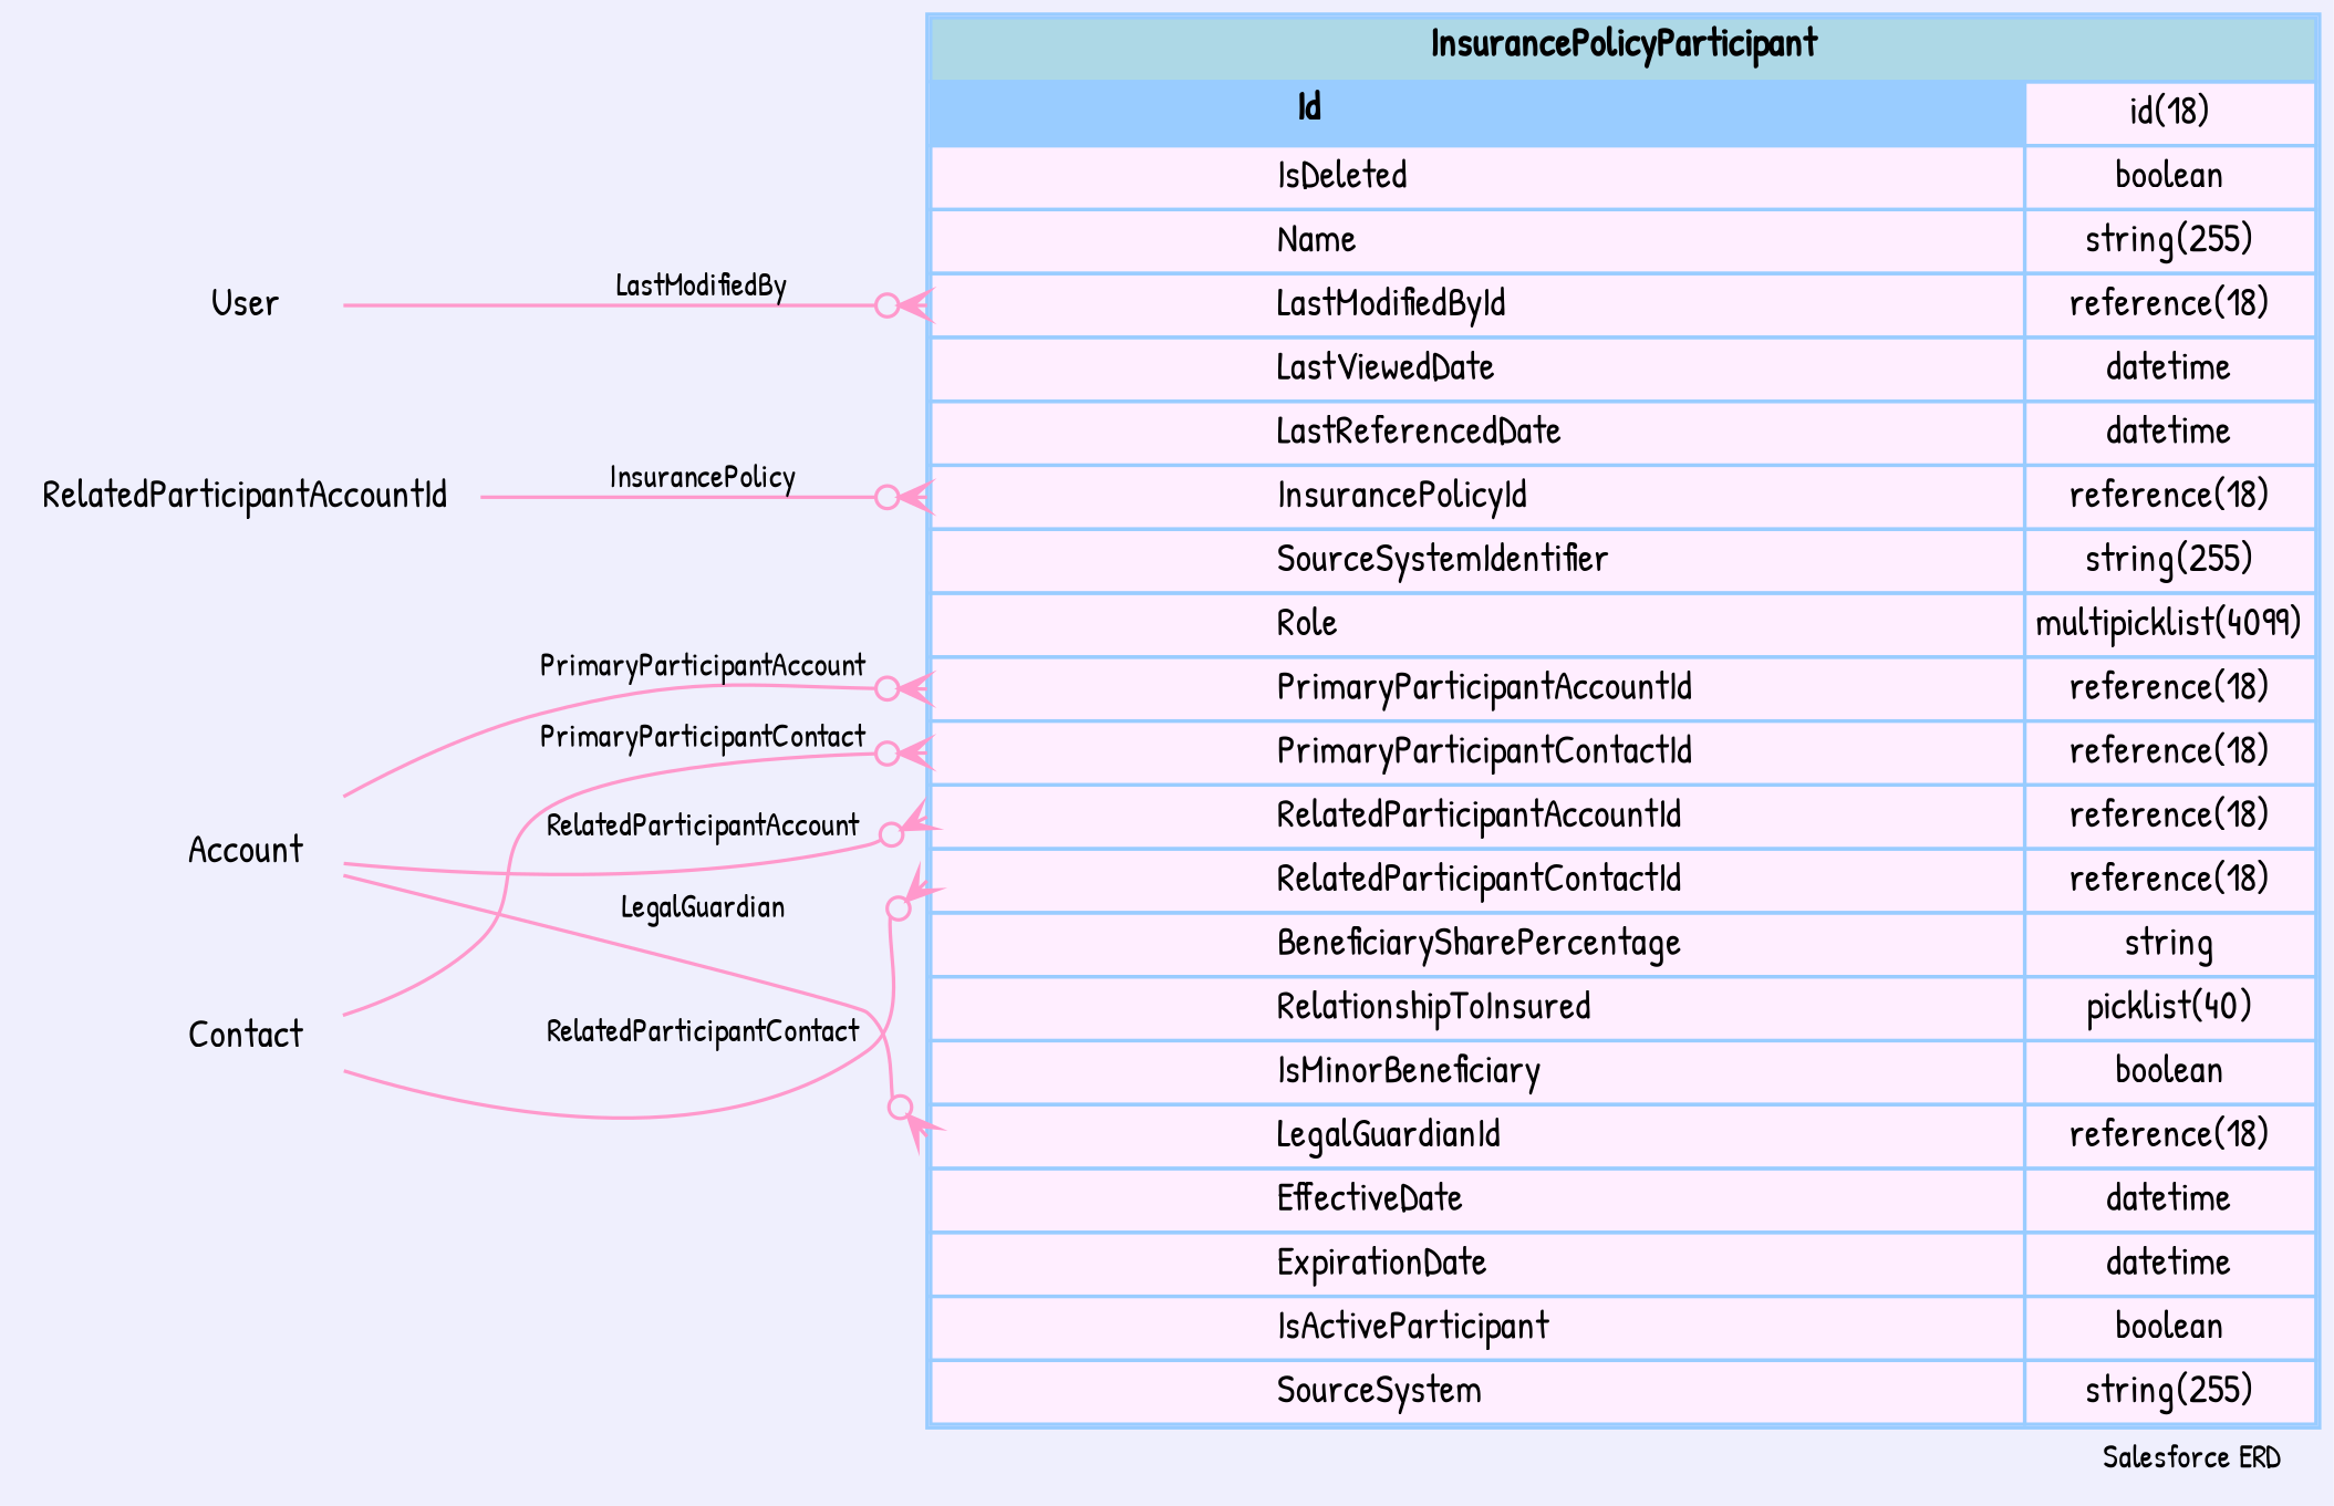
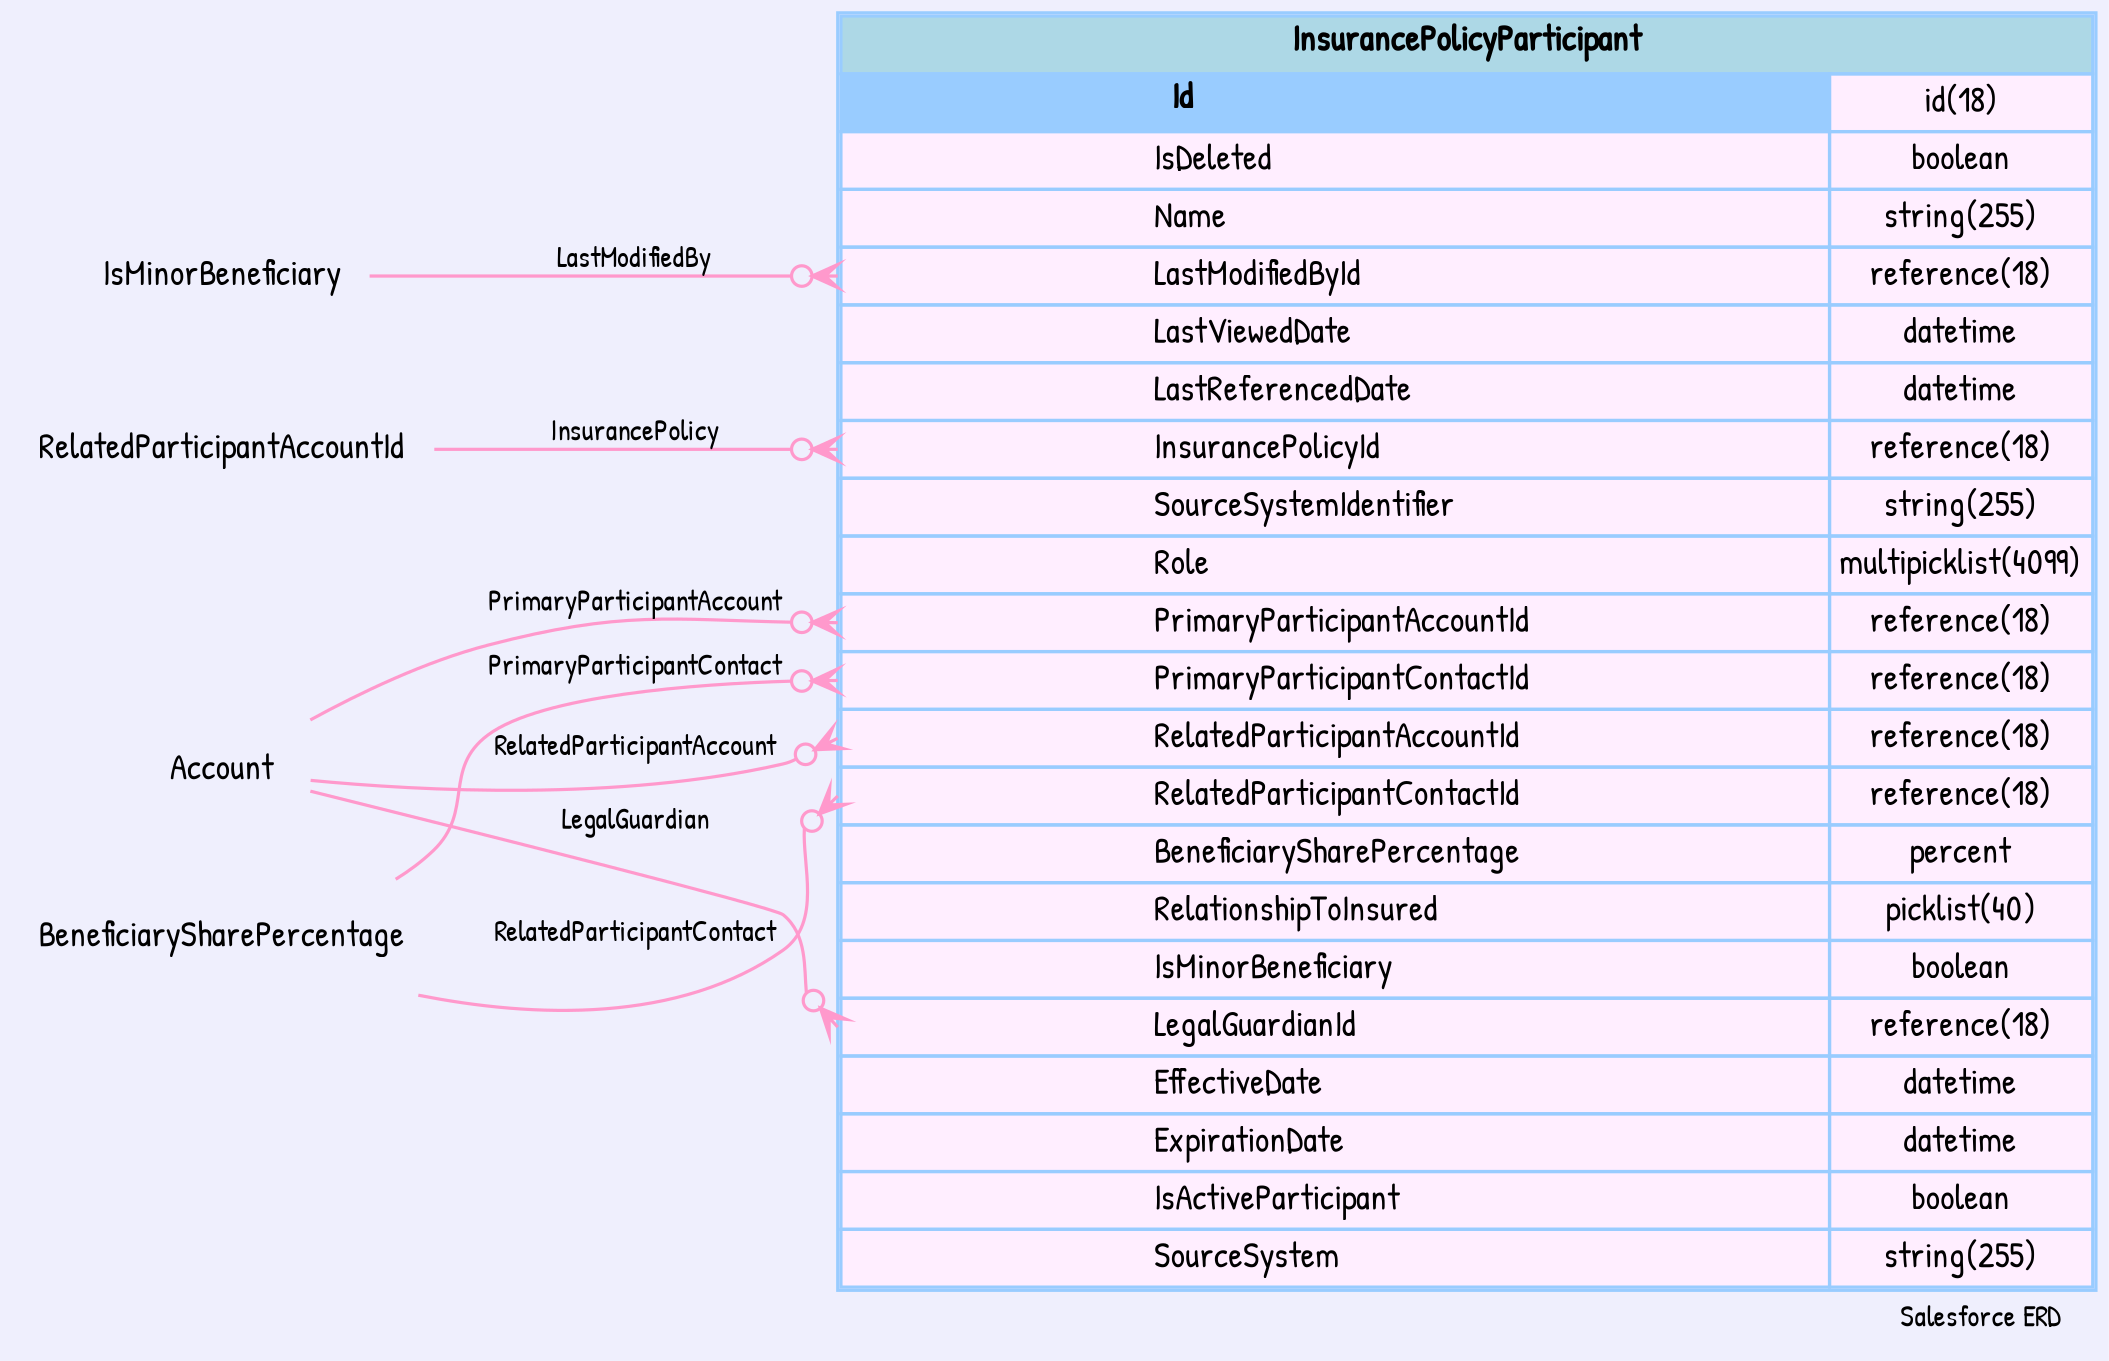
  digraph {
    bgcolor="#efeffd"
    fontname="Patrick Hand"
    fontsize=9
    label="Salesforce ERD "
    labeljust=r
    nodesep=0.18
    rankdir=RL
    ranksep=0.46
    node [color="#99ccff" fontname="Patrick Hand" fontsize=11 shape=plaintext]
    edge [arrowhead=none arrowsize=0.8 arrowtail=crowodot color="#ff99cc" dir=back fontname="Patrick Hand" fontsize=9 headport="Id:e"]
-   n1 [label=<                 <table border="1" cellborder="1" cellspacing="0" bgcolor="#ffeeff" >                      <tr><td colspan="3" bgcolor="lightblue"><b>InsurancePolicyParticipant</b></td></tr>              <tr>                                         <td  bgcolor="#99ccff" port="Id" align="left">                                            <b>Id</b>                                         </td><td>id(18)</td></tr> <tr>                                          <td port="IsDeleted" align="left">                                          IsDeleted                                        </td><td>boolean</td></tr> <tr>                                          <td port="Name" align="left">                                          Name                                        </td><td>string(255)</td></tr> <tr>                                          <td port="LastModifiedById" align="left">                                          LastModifiedById                                        </td><td>reference(18)</td></tr> <tr>                                          <td port="LastViewedDate" align="left">                                          LastViewedDate                                        </td><td>datetime</td></tr> <tr>                                          <td port="LastReferencedDate" align="left">                                          LastReferencedDate                                        </td><td>datetime</td></tr> <tr>                                          <td port="InsurancePolicyId" align="left">                                          InsurancePolicyId                                        </td><td>reference(18)</td></tr> <tr>                                          <td port="SourceSystemIdentifier" align="left">                                          SourceSystemIdentifier                                        </td><td>string(255)</td></tr> <tr>                                          <td port="Role" align="left">                                          Role                                        </td><td>multipicklist(4099)</td></tr> <tr>                                          <td port="PrimaryParticipantAccountId" align="left">                                          PrimaryParticipantAccountId                                        </td><td>reference(18)</td></tr> <tr>                                          <td port="PrimaryParticipantContactId" align="left">                                          PrimaryParticipantContactId                                        </td><td>reference(18)</td></tr> <tr>                                          <td port="RelatedParticipantAccountId" align="left">                                          RelatedParticipantAccountId                                        </td><td>reference(18)</td></tr> <tr>                                          <td port="RelatedParticipantContactId" align="left">                                          RelatedParticipantContactId                                        </td><td>reference(18)</td></tr> <tr>                                          <td port="BeneficiarySharePercentage" align="left">                                          BeneficiarySharePercentage                                        </td><td>string</td></tr> <tr>                                          <td port="RelationshipToInsured" align="left">                                          RelationshipToInsured                                        </td><td>picklist(40)</td></tr> <tr>                                          <td port="IsMinorBeneficiary" align="left">                                          IsMinorBeneficiary                                        </td><td>boolean</td></tr> <tr>                                          <td port="LegalGuardianId" align="left">                                          LegalGuardianId                                        </td><td>reference(18)</td></tr> <tr>                                          <td port="EffectiveDate" align="left">                                          EffectiveDate                                        </td><td>datetime</td></tr> <tr>                                          <td port="ExpirationDate" align="left">                                          ExpirationDate                                        </td><td>datetime</td></tr> <tr>                                          <td port="IsActiveParticipant" align="left">                                          IsActiveParticipant                                        </td><td>boolean</td></tr> <tr>                                          <td port="SourceSystem" align="left">                                          SourceSystem                                        </td><td>string(255)</td></tr>                             </table>                 > margin=0 shape=none]
-   User
+   n1 [label=<                 <table border="1" cellborder="1" cellspacing="0" bgcolor="#ffeeff" >                      <tr><td colspan="3" bgcolor="lightblue"><b>InsurancePolicyParticipant</b></td></tr>              <tr>                                         <td  bgcolor="#99ccff" port="Id" align="left">                                            <b>Id</b>                                         </td><td>id(18)</td></tr> <tr>                                          <td port="IsDeleted" align="left">                                          IsDeleted                                        </td><td>boolean</td></tr> <tr>                                          <td port="Name" align="left">                                          Name                                        </td><td>string(255)</td></tr> <tr>                                          <td port="LastModifiedById" align="left">                                          LastModifiedById                                        </td><td>reference(18)</td></tr> <tr>                                          <td port="LastViewedDate" align="left">                                          LastViewedDate                                        </td><td>datetime</td></tr> <tr>                                          <td port="LastReferencedDate" align="left">                                          LastReferencedDate                                        </td><td>datetime</td></tr> <tr>                                          <td port="InsurancePolicyId" align="left">                                          InsurancePolicyId                                        </td><td>reference(18)</td></tr> <tr>                                          <td port="SourceSystemIdentifier" align="left">                                          SourceSystemIdentifier                                        </td><td>string(255)</td></tr> <tr>                                          <td port="Role" align="left">                                          Role                                        </td><td>multipicklist(4099)</td></tr> <tr>                                          <td port="PrimaryParticipantAccountId" align="left">                                          PrimaryParticipantAccountId                                        </td><td>reference(18)</td></tr> <tr>                                          <td port="PrimaryParticipantContactId" align="left">                                          PrimaryParticipantContactId                                        </td><td>reference(18)</td></tr> <tr>                                          <td port="RelatedParticipantAccountId" align="left">                                          RelatedParticipantAccountId                                        </td><td>reference(18)</td></tr> <tr>                                          <td port="RelatedParticipantContactId" align="left">                                          RelatedParticipantContactId                                        </td><td>reference(18)</td></tr> <tr>                                          <td port="BeneficiarySharePercentage" align="left">                                          BeneficiarySharePercentage                                        </td><td>percent</td></tr> <tr>                                          <td port="RelationshipToInsured" align="left">                                          RelationshipToInsured                                        </td><td>picklist(40)</td></tr> <tr>                                          <td port="IsMinorBeneficiary" align="left">                                          IsMinorBeneficiary                                        </td><td>boolean</td></tr> <tr>                                          <td port="LegalGuardianId" align="left">                                          LegalGuardianId                                        </td><td>reference(18)</td></tr> <tr>                                          <td port="EffectiveDate" align="left">                                          EffectiveDate                                        </td><td>datetime</td></tr> <tr>                                          <td port="ExpirationDate" align="left">                                          ExpirationDate                                        </td><td>datetime</td></tr> <tr>                                          <td port="IsActiveParticipant" align="left">                                          IsActiveParticipant                                        </td><td>boolean</td></tr> <tr>                                          <td port="SourceSystem" align="left">                                          SourceSystem                                        </td><td>string(255)</td></tr>                             </table>                 > margin=0 shape=none]
+   User [label=IsMinorBeneficiary]
    n3 [label=RelatedParticipantAccountId]
    Account
-   Contact
+   Contact [label=BeneficiarySharePercentage]
    n1 -> User [label=LastModifiedBy tailport="LastModifiedById:w"]
    n1 -> n3 [label=InsurancePolicy tailport="InsurancePolicyId:w"]
    n1 -> Account [label=PrimaryParticipantAccount tailport="PrimaryParticipantAccountId:w"]
    n1 -> Account [label=RelatedParticipantAccount tailport="RelatedParticipantAccountId:w"]
    n1 -> Account [label=LegalGuardian tailport="LegalGuardianId:w"]
    n1 -> Contact [label=PrimaryParticipantContact tailport="PrimaryParticipantContactId:w"]
    n1 -> Contact [label=RelatedParticipantContact tailport="RelatedParticipantContactId:w"]
  }
